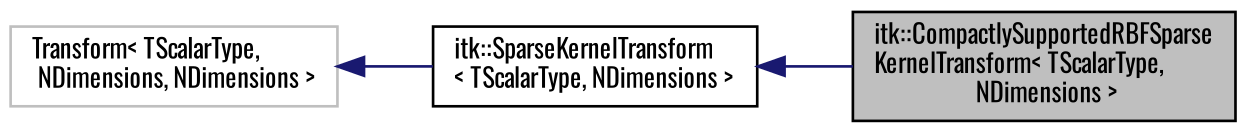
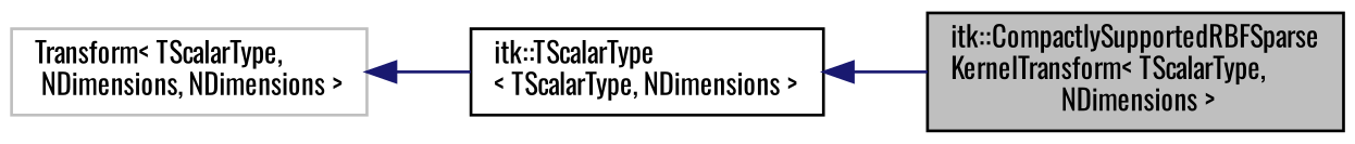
  digraph {
    rankdir=LR
    fontname=Oswald
    node [color=black fillcolor=white fontname=Oswald fontsize=10 shape=record style=filled]
    edge [color=midnightblue dir=back fontname=Oswald fontsize=10 labelfontname=Helvetica labelfontsize=10 style=solid]
    n1 [fillcolor=grey75 fontcolor=black height=0.2 label="itk::CompactlySupportedRBFSparse\lKernelTransform\< TScalarType,\l NDimensions \>" width=0.4]
-   n2 [height=0.2 label="itk::SparseKernelTransform\l\< TScalarType, NDimensions \>" width=0.4]
+   n2 [height=0.2 label="itk::TScalarType\l\< TScalarType, NDimensions \>" width=0.4]
    n3 [color=grey75 height=0.2 label="Transform\< TScalarType,\l NDimensions, NDimensions \>" width=0.4]
    n2 -> n1
    n3 -> n2
  }
